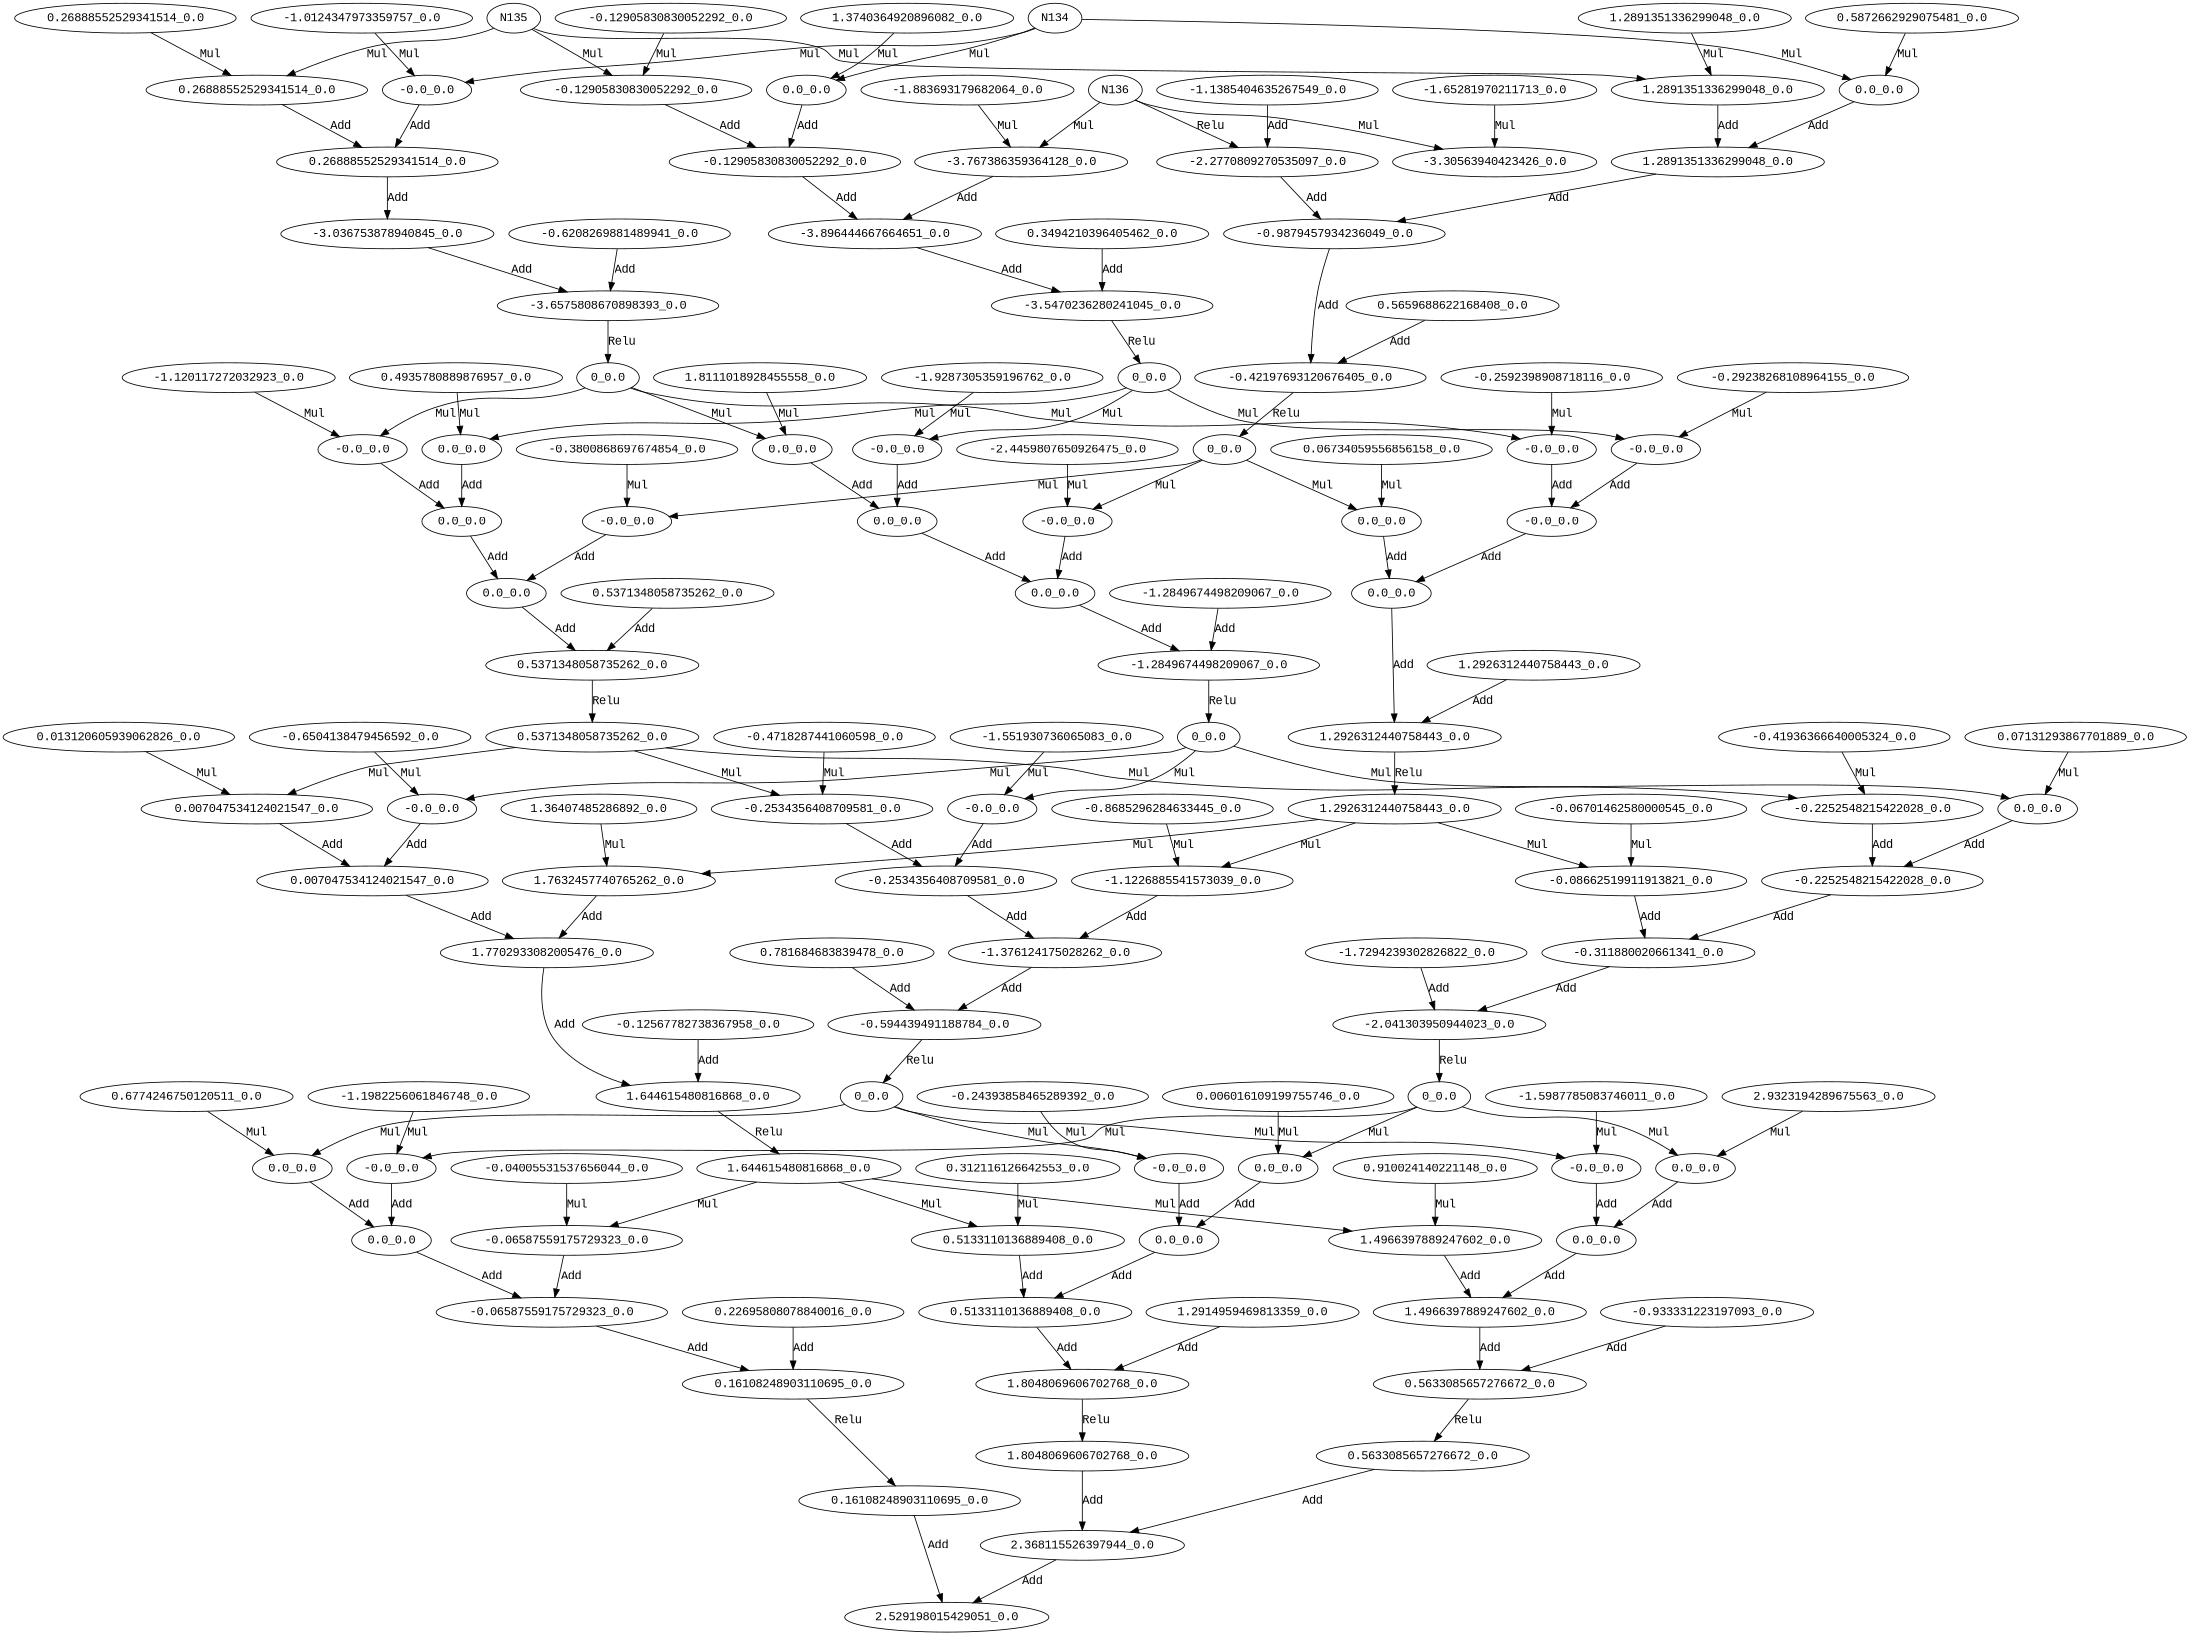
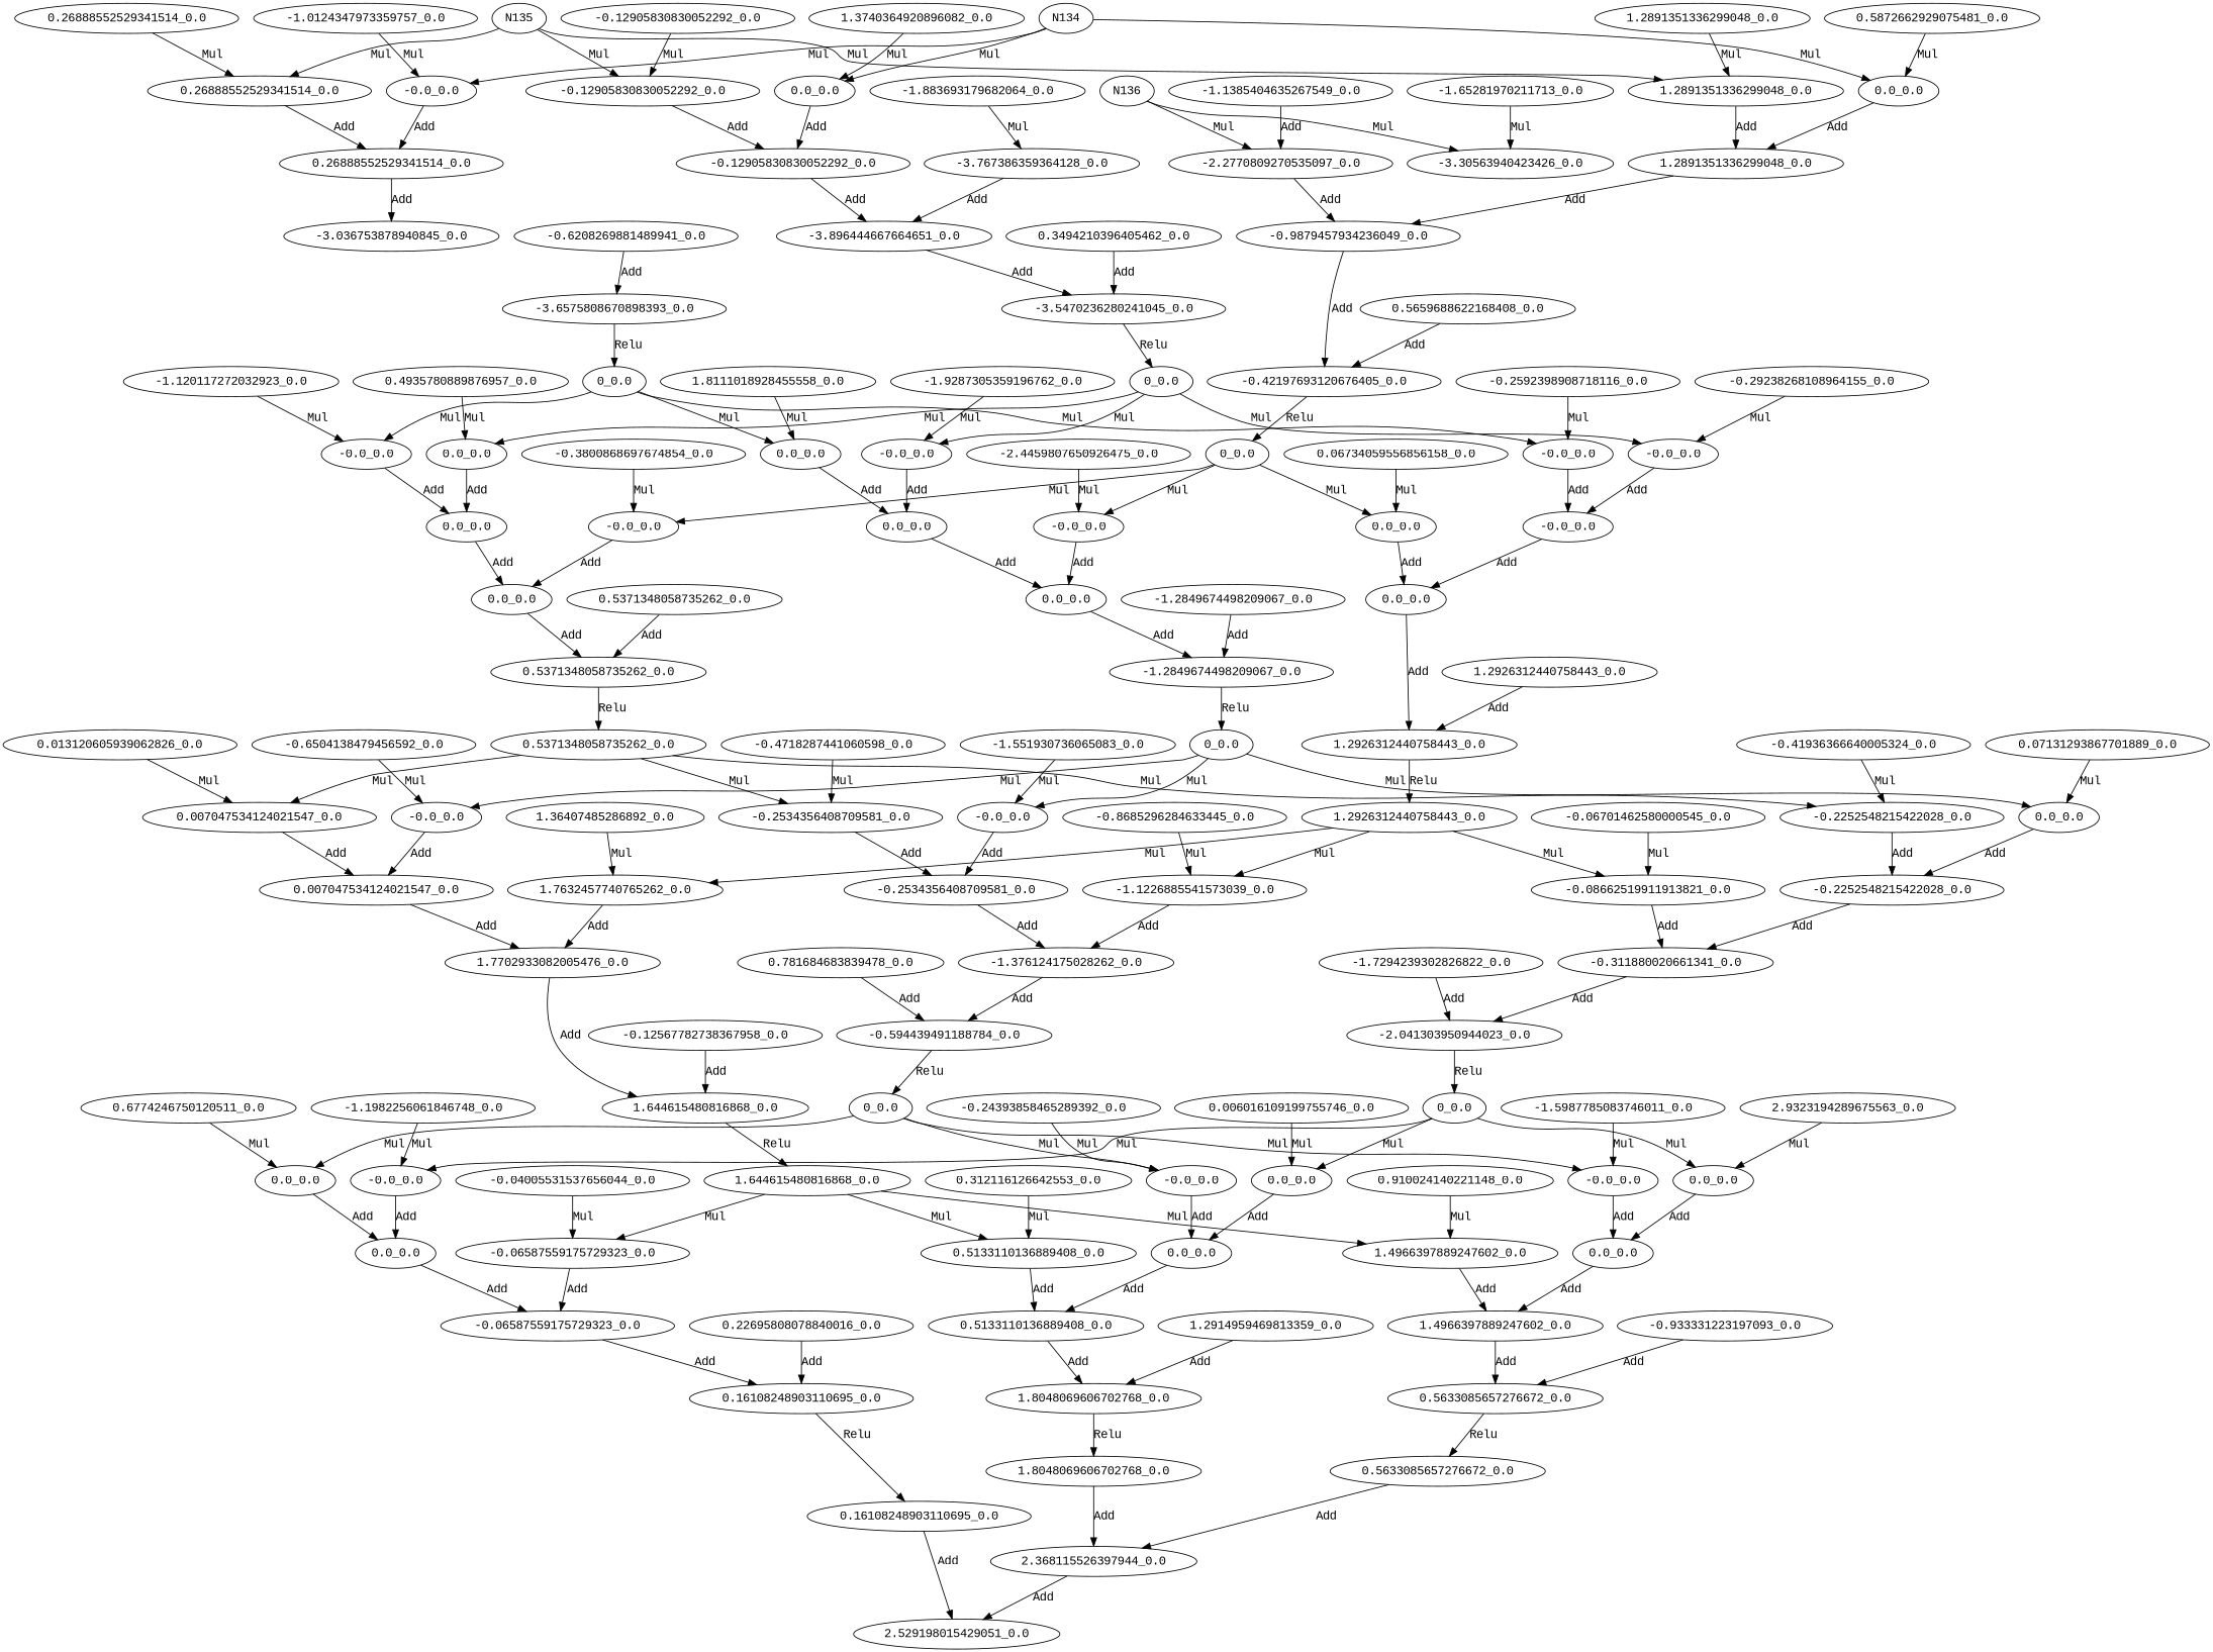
  digraph {
    fontname="Liberation Mono"
    node [fontname="Liberation Mono"]
    edge [fontname="Liberation Mono"]
    n1 [label="0.0_0.0"]
    n2 [label="-0.12905830830052292_0.0"]
    n3 [label="-3.896444667664651_0.0"]
    n4 [label="-0.12905830830052292_0.0"]
    n5 [label="-3.767386359364128_0.0"]
    n6 [label="-3.5470236280241045_0.0"]
    n7 [label="0_0.0"]
    n8 [label="-0.0_0.0"]
    n9 [label="0.26888552529341514_0.0"]
    n10 [label="-3.036753878940845_0.0"]
    n11 [label="0.26888552529341514_0.0"]
    n12 [label="-3.30563940423426_0.0"]
    n13 [label="-3.6575808670898393_0.0"]
    n14 [label="0_0.0"]
    n15 [label="0.0_0.0"]
    n16 [label="1.2891351336299048_0.0"]
    n17 [label="-0.9879457934236049_0.0"]
    n18 [label="1.2891351336299048_0.0"]
    n19 [label="-2.2770809270535097_0.0"]
    n20 [label="-0.42197693120676405_0.0"]
    n21 [label="0_0.0"]
    n22 [label="-0.0_0.0"]
    n23 [label="0.0_0.0"]
    n24 [label="-0.0_0.0"]
    n25 [label="0.0_0.0"]
    n26 [label="-0.0_0.0"]
    n27 [label="-0.0_0.0"]
    n28 [label="-0.0_0.0"]
    n29 [label="-0.0_0.0"]
    n30 [label="0.0_0.0"]
    n31 [label="0.0_0.0"]
    n32 [label="0.0_0.0"]
    n33 [label="-0.0_0.0"]
    n34 [label="0.0_0.0"]
    n35 [label="0.0_0.0"]
    n36 [label="0.0_0.0"]
    n37 [label="-1.2849674498209067_0.0"]
    n38 [label="0_0.0"]
    n39 [label="0.5371348058735262_0.0"]
    n40 [label="0.5371348058735262_0.0"]
    n41 [label="1.2926312440758443_0.0"]
    n42 [label="1.2926312440758443_0.0"]
    n43 [label="-0.0_0.0"]
    n44 [label="0.0_0.0"]
    n45 [label="-0.0_0.0"]
    n46 [label="-0.2534356408709581_0.0"]
    n47 [label="-0.2252548215422028_0.0"]
    n48 [label="0.007047534124021547_0.0"]
    n49 [label="-1.1226885541573039_0.0"]
    n50 [label="-0.08662519911913821_0.0"]
    n51 [label="1.7632457740765262_0.0"]
    n52 [label="-0.2534356408709581_0.0"]
    n53 [label="-0.2252548215422028_0.0"]
    n54 [label="0.007047534124021547_0.0"]
    n55 [label="-1.376124175028262_0.0"]
    n56 [label="-0.311880020661341_0.0"]
    n57 [label="1.7702933082005476_0.0"]
    n58 [label="-0.594439491188784_0.0"]
    n59 [label="0_0.0"]
    n60 [label="-2.041303950944023_0.0"]
    n61 [label="0_0.0"]
    n62 [label="1.644615480816868_0.0"]
    n63 [label="1.644615480816868_0.0"]
    n64 [label="-0.0_0.0"]
    n65 [label="-0.0_0.0"]
    n66 [label="0.0_0.0"]
    n67 [label="0.0_0.0"]
    n68 [label="0.0_0.0"]
    n69 [label="-0.0_0.0"]
    n70 [label="1.4966397889247602_0.0"]
    n71 [label="0.5133110136889408_0.0"]
    n72 [label="-0.06587559175729323_0.0"]
    n73 [label="0.0_0.0"]
    n74 [label="0.0_0.0"]
    n75 [label="0.0_0.0"]
    n76 [label="1.4966397889247602_0.0"]
    n77 [label="0.5133110136889408_0.0"]
    n78 [label="-0.06587559175729323_0.0"]
    n79 [label="0.5633085657276672_0.0"]
    n80 [label="0.5633085657276672_0.0"]
    n81 [label="1.8048069606702768_0.0"]
    n82 [label="1.8048069606702768_0.0"]
    n83 [label="0.16108248903110695_0.0"]
    n84 [label="0.16108248903110695_0.0"]
    n85 [label="2.368115526397944_0.0"]
    n86 [label="2.529198015429051_0.0"]
    n87 [label="1.3740364920896082_0.0"]
    n88 [label="-0.12905830830052292_0.0"]
    n89 [label="-1.883693179682064_0.0"]
    n90 [label="-1.0124347973359757_0.0"]
    n91 [label="0.26888552529341514_0.0"]
    n92 [label="-1.65281970211713_0.0"]
    n93 [label="0.5872662929075481_0.0"]
    n94 [label="1.2891351336299048_0.0"]
    n95 [label="-1.1385404635267549_0.0"]
    n96 [label="-1.9287305359196762_0.0"]
    n97 [label="1.8111018928455558_0.0"]
    n98 [label="-2.4459807650926475_0.0"]
    n99 [label="0.4935780889876957_0.0"]
    n100 [label="-1.120117272032923_0.0"]
    n101 [label="-0.3800868697674854_0.0"]
    n102 [label="-0.29238268108964155_0.0"]
    n103 [label="-0.2592398908718116_0.0"]
    n104 [label="0.06734059556856158_0.0"]
    n105 [label="-1.551930736065083_0.0"]
    n106 [label="-0.4718287441060598_0.0"]
    n107 [label="-0.8685296284633445_0.0"]
    n108 [label="0.07131293867701889_0.0"]
    n109 [label="-0.41936366640005324_0.0"]
    n110 [label="-0.06701462580000545_0.0"]
    n111 [label="-0.6504138479456592_0.0"]
    n112 [label="0.013120605939062826_0.0"]
    n113 [label="1.36407485286892_0.0"]
    n114 [label="-1.5987785083746011_0.0"]
    n115 [label="2.9323194289675563_0.0"]
    n116 [label="0.910024140221148_0.0"]
    n117 [label="-0.24393858465289392_0.0"]
    n118 [label="0.006016109199755746_0.0"]
    n119 [label="0.312116126642553_0.0"]
    n120 [label="0.6774246750120511_0.0"]
    n121 [label="-1.1982256061846748_0.0"]
    n122 [label="-0.04005531537656044_0.0"]
    n123 [label="0.3494210396405462_0.0"]
    n124 [label="-0.6208269881489941_0.0"]
    n125 [label="0.5659688622168408_0.0"]
    n126 [label="-1.2849674498209067_0.0"]
    n127 [label="0.5371348058735262_0.0"]
    n128 [label="1.2926312440758443_0.0"]
    n129 [label="0.781684683839478_0.0"]
    n130 [label="-1.7294239302826822_0.0"]
    n131 [label="-0.12567782738367958_0.0"]
    n132 [label="-0.933331223197093_0.0"]
    n133 [label="1.2914959469813359_0.0"]
    n134 [label="0.22695808078840016_0.0"]
    N134
    N135
    N136
    n1 -> n2 [label=Add]
    n2 -> n3 [label=Add]
    n3 -> n6 [label=Add]
    n4 -> n2 [label=Add]
    n5 -> n3 [label=Add]
    n6 -> n7 [label=Relu]
    n7 -> n22 [label=Mul]
    n7 -> n23 [label=Mul]
    n7 -> n24 [label=Mul]
    n8 -> n9 [label=Add]
    n9 -> n10 [label=Add]
-   n10 -> n13 [label=Add]
    n11 -> n9 [label=Add]
    n13 -> n14 [label=Relu]
    n14 -> n25 [label=Mul]
    n14 -> n26 [label=Mul]
    n14 -> n27 [label=Mul]
    n15 -> n16 [label=Add]
    n16 -> n17 [label=Add]
    n17 -> n20 [label=Add]
    n18 -> n16 [label=Add]
    n19 -> n17 [label=Add]
    n20 -> n21 [label=Relu]
    n21 -> n28 [label=Mul]
    n21 -> n29 [label=Mul]
    n21 -> n30 [label=Mul]
    n22 -> n31 [label=Add]
    n23 -> n32 [label=Add]
    n24 -> n33 [label=Add]
    n25 -> n31 [label=Add]
    n26 -> n32 [label=Add]
    n27 -> n33 [label=Add]
    n28 -> n34 [label=Add]
    n29 -> n35 [label=Add]
    n30 -> n36 [label=Add]
    n31 -> n34 [label=Add]
    n32 -> n35 [label=Add]
    n33 -> n36 [label=Add]
    n34 -> n37 [label=Add]
    n35 -> n39 [label=Add]
    n36 -> n41 [label=Add]
    n37 -> n38 [label=Relu]
    n38 -> n43 [label=Mul]
    n38 -> n44 [label=Mul]
    n38 -> n45 [label=Mul]
    n39 -> n40 [label=Relu]
    n40 -> n46 [label=Mul]
    n40 -> n47 [label=Mul]
    n40 -> n48 [label=Mul]
    n41 -> n42 [label=Relu]
    n42 -> n49 [label=Mul]
    n42 -> n50 [label=Mul]
    n42 -> n51 [label=Mul]
    n43 -> n52 [label=Add]
    n44 -> n53 [label=Add]
    n45 -> n54 [label=Add]
    n46 -> n52 [label=Add]
    n47 -> n53 [label=Add]
    n48 -> n54 [label=Add]
    n49 -> n55 [label=Add]
    n50 -> n56 [label=Add]
    n51 -> n57 [label=Add]
    n52 -> n55 [label=Add]
    n53 -> n56 [label=Add]
    n54 -> n57 [label=Add]
    n55 -> n58 [label=Add]
    n56 -> n60 [label=Add]
    n57 -> n62 [label=Add]
    n58 -> n59 [label=Relu]
    n59 -> n64 [label=Mul]
    n59 -> n65 [label=Mul]
    n59 -> n66 [label=Mul]
    n60 -> n61 [label=Relu]
    n61 -> n67 [label=Mul]
    n61 -> n68 [label=Mul]
    n61 -> n69 [label=Mul]
    n62 -> n63 [label=Relu]
    n63 -> n70 [label=Mul]
    n63 -> n71 [label=Mul]
    n63 -> n72 [label=Mul]
    n64 -> n73 [label=Add]
    n65 -> n74 [label=Add]
    n66 -> n75 [label=Add]
    n67 -> n73 [label=Add]
    n68 -> n74 [label=Add]
    n69 -> n75 [label=Add]
    n70 -> n76 [label=Add]
    n71 -> n77 [label=Add]
    n72 -> n78 [label=Add]
    n73 -> n76 [label=Add]
    n74 -> n77 [label=Add]
    n75 -> n78 [label=Add]
    n76 -> n79 [label=Add]
    n77 -> n81 [label=Add]
    n78 -> n83 [label=Add]
    n79 -> n80 [label=Relu]
    n80 -> n85 [label=Add]
    n81 -> n82 [label=Relu]
    n82 -> n85 [label=Add]
    n83 -> n84 [label=Relu]
    n84 -> n86 [label=Add]
    n85 -> n86 [label=Add]
    n87 -> n1 [label=Mul]
    n88 -> n4 [label=Mul]
    n89 -> n5 [label=Mul]
    n90 -> n8 [label=Mul]
    n91 -> n11 [label=Mul]
    n92 -> n12 [label=Mul]
    n93 -> n15 [label=Mul]
    n94 -> n18 [label=Mul]
    n95 -> n19 [label=Add]
    n96 -> n22 [label=Mul]
    n97 -> n25 [label=Mul]
    n98 -> n28 [label=Mul]
    n99 -> n23 [label=Mul]
    n100 -> n26 [label=Mul]
    n101 -> n29 [label=Mul]
    n102 -> n24 [label=Mul]
    n103 -> n27 [label=Mul]
    n104 -> n30 [label=Mul]
    n105 -> n43 [label=Mul]
    n106 -> n46 [label=Mul]
    n107 -> n49 [label=Mul]
    n108 -> n44 [label=Mul]
    n109 -> n47 [label=Mul]
    n110 -> n50 [label=Mul]
    n111 -> n45 [label=Mul]
    n112 -> n48 [label=Mul]
    n113 -> n51 [label=Mul]
    n114 -> n64 [label=Mul]
    n115 -> n67 [label=Mul]
    n116 -> n70 [label=Mul]
    n117 -> n65 [label=Mul]
    n118 -> n68 [label=Mul]
    n119 -> n71 [label=Mul]
    n120 -> n66 [label=Mul]
    n121 -> n69 [label=Mul]
    n122 -> n72 [label=Mul]
    n123 -> n6 [label=Add]
    n124 -> n13 [label=Add]
    n125 -> n20 [label=Add]
    n126 -> n37 [label=Add]
    n127 -> n39 [label=Add]
    n128 -> n41 [label=Add]
    n129 -> n58 [label=Add]
    n130 -> n60 [label=Add]
    n131 -> n62 [label=Add]
    n132 -> n79 [label=Add]
    n133 -> n81 [label=Add]
    n134 -> n83 [label=Add]
    N134 -> n1 [label=Mul]
    N134 -> n8 [label=Mul]
    N134 -> n15 [label=Mul]
    N135 -> n4 [label=Mul]
    N135 -> n11 [label=Mul]
    N135 -> n18 [label=Mul]
-   N136 -> n5 [label=Mul]
    N136 -> n12 [label=Mul]
-   N136 -> n19 [label=Relu]
+   N136 -> n19 [label=Mul]
  }
